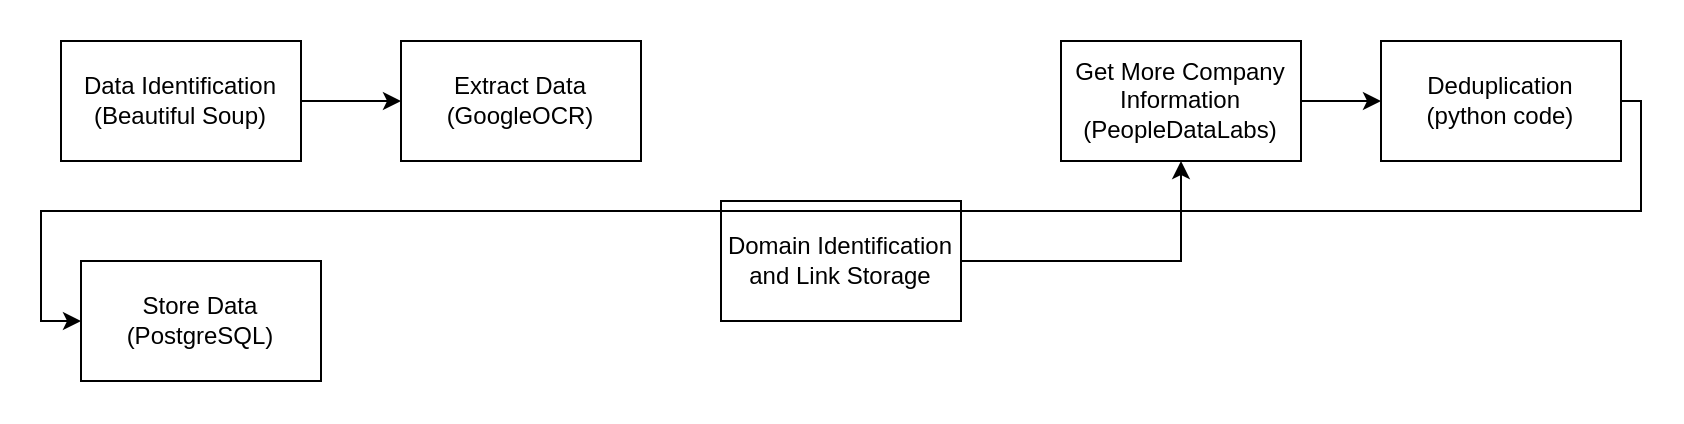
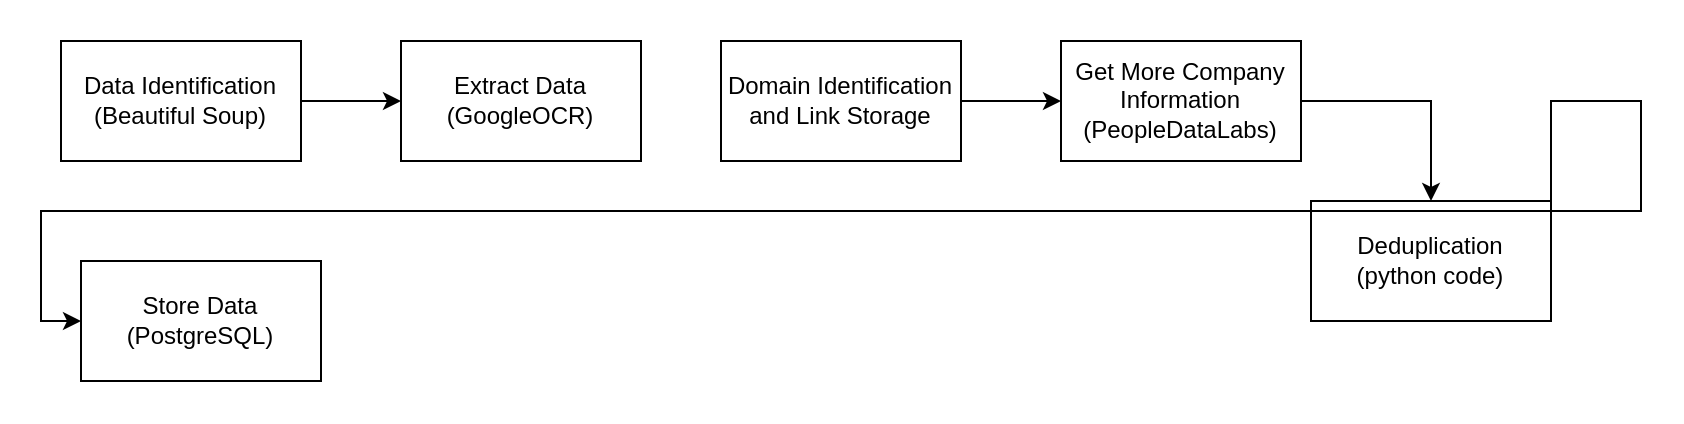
  <mxCell id="0" />
  <mxCell id="1" parent="0" />
  <mxCell id="2" value="Extract Data&lt;br&gt;(GoogleOCR)" style="whiteSpace=wrap;html=1;" parent="1" vertex="1"><mxGeometry x="200" y="20" width="120" height="60" as="geometry" /></mxCell>
  <mxCell id="3" style="edgeStyle=orthogonalEdgeStyle;rounded=0;orthogonalLoop=1;jettySize=auto;html=1;" parent="1" source="4" target="6" edge="1"><mxGeometry relative="1" as="geometry" /></mxCell>
- <mxCell id="4" value="Domain Identification and Link Storage" style="whiteSpace=wrap;html=1;" parent="1" vertex="1"><mxGeometry x="360" y="100" width="120" height="60" as="geometry" /></mxCell>
+ <mxCell id="4" value="Domain Identification and Link Storage" style="whiteSpace=wrap;html=1;" parent="1" vertex="1"><mxGeometry x="360" y="20" width="120" height="60" as="geometry" /></mxCell>
  <mxCell id="5" style="edgeStyle=orthogonalEdgeStyle;rounded=0;orthogonalLoop=1;jettySize=auto;html=1;" parent="1" source="6" target="9" edge="1"><mxGeometry relative="1" as="geometry"><mxPoint x="590" y="140" as="targetPoint" /></mxGeometry></mxCell>
  <mxCell id="6" value="&lt;div&gt;Get More Company Information&lt;/div&gt;&lt;div&gt;(PeopleDataLabs)&lt;br&gt;&lt;/div&gt;" style="whiteSpace=wrap;html=1;" parent="1" vertex="1"><mxGeometry x="530" y="20" width="120" height="60" as="geometry" /></mxCell>
  <mxCell id="7" style="edgeStyle=orthogonalEdgeStyle;rounded=0;orthogonalLoop=1;jettySize=auto;html=1;" parent="1" source="8" target="2" edge="1"><mxGeometry relative="1" as="geometry" /></mxCell>
  <mxCell id="8" value="&lt;div&gt;Data Identification&lt;/div&gt;&lt;div&gt;(Beautiful Soup)&lt;/div&gt;" style="whiteSpace=wrap;html=1;" parent="1" vertex="1"><mxGeometry x="30" y="20" width="120" height="60" as="geometry" /></mxCell>
- <mxCell id="9" value="&lt;div&gt;Deduplication&lt;/div&gt;&lt;div&gt;(python code)&lt;br&gt;&lt;/div&gt;" style="whiteSpace=wrap;html=1;" parent="1" vertex="1"><mxGeometry x="690" y="20" width="120" height="60" as="geometry" /></mxCell>
+ <mxCell id="9" value="&lt;div&gt;Deduplication&lt;/div&gt;&lt;div&gt;(python code)&lt;br&gt;&lt;/div&gt;" style="whiteSpace=wrap;html=1;" parent="1" vertex="1"><mxGeometry x="655" y="100" width="120" height="60" as="geometry" /></mxCell>
  <mxCell id="10" value="&lt;div&gt;Store Data&lt;/div&gt;&lt;div&gt;(PostgreSQL)&lt;br&gt;&lt;/div&gt;" style="whiteSpace=wrap;html=1;" parent="1" vertex="1"><mxGeometry x="40" y="130" width="120" height="60" as="geometry" /></mxCell>
  <mxCell id="11" style="edgeStyle=orthogonalEdgeStyle;rounded=0;orthogonalLoop=1;jettySize=auto;html=1;exitX=1;exitY=0.5;exitDx=0;exitDy=0;entryX=0;entryY=0.5;entryDx=0;entryDy=0;" parent="1" source="9" target="10" edge="1"><mxGeometry relative="1" as="geometry"><mxPoint x="210" y="170" as="targetPoint" /><mxPoint x="170" y="170" as="sourcePoint" /><Array as="points"><mxPoint x="820" y="50" /><mxPoint x="820" y="105" /><mxPoint x="20" y="105" /><mxPoint x="20" y="160" /></Array></mxGeometry></mxCell>
